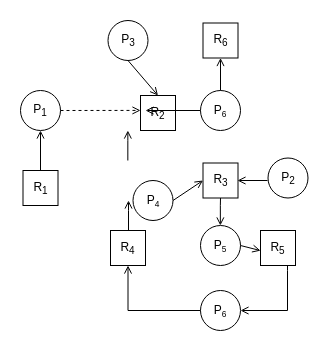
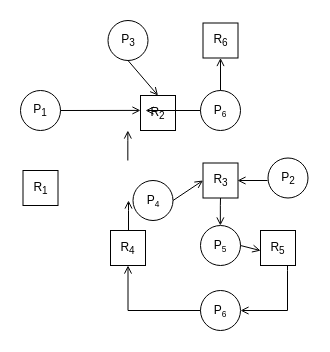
  <mxCell id="0" />
  <mxCell id="1" parent="0" />
  <mxCell id="2" value="" style="group" vertex="1" connectable="0" parent="1"><mxGeometry x="20" width="287.5" height="310" as="geometry" y="20" /></mxCell>
  <mxCell id="3" value="" style="endArrow=open;html=1;rounded=0;endFill=0;exitX=0.5;exitY=0;exitDx=0;exitDy=0;entryX=0.5;entryY=1;entryDx=0;entryDy=0;" edge="1" parent="2"><mxGeometry width="50" height="50" relative="1" as="geometry"><mxPoint x="108" y="210" as="sourcePoint" /><mxPoint x="108" y="180" as="targetPoint" /><Array as="points"><mxPoint x="108" y="190" /></Array></mxGeometry></mxCell>
  <mxCell id="4" value="" style="endArrow=open;html=1;rounded=0;endFill=0;exitX=0.5;exitY=1;exitDx=0;exitDy=0;entryX=0.5;entryY=1;entryDx=0;entryDy=0;bendable=0;" edge="1" parent="2" source="11"><mxGeometry width="50" height="50" relative="1" as="geometry"><mxPoint x="200.03" y="172.5" as="sourcePoint" /><mxPoint x="199.85" y="205" as="targetPoint" /><Array as="points"><mxPoint x="199.85" y="185" /></Array></mxGeometry></mxCell>
  <mxCell id="5" value="" style="group" vertex="1" connectable="0" parent="2"><mxGeometry width="287.5" height="310" as="geometry" /></mxCell>
  <mxCell id="6" value="P&lt;sub&gt;1&lt;/sub&gt;" style="ellipse;whiteSpace=wrap;html=1;aspect=fixed;fillColor=none;" vertex="1" parent="5"><mxGeometry y="70" width="40" height="40" as="geometry" /></mxCell>
  <mxCell id="7" value="R&lt;sub&gt;1&lt;/sub&gt;" style="whiteSpace=wrap;html=1;aspect=fixed;strokeColor=default;fillColor=none;" vertex="1" parent="5"><mxGeometry x="2.5" y="150" width="35" height="35" as="geometry" /></mxCell>
  <mxCell id="8" value="R&lt;sub&gt;2&lt;/sub&gt;" style="whiteSpace=wrap;html=1;aspect=fixed;strokeColor=default;fillColor=none;" vertex="1" parent="5"><mxGeometry x="120" y="75" width="35" height="35" as="geometry" /></mxCell>
- <mxCell id="9" value="" style="endArrow=open;html=1;rounded=0;endFill=0;exitX=1;exitY=0.5;exitDx=0;exitDy=0;entryX=0;entryY=0.426;entryDx=0;entryDy=0;entryPerimeter=0;dashed=1;" edge="1" parent="5" source="6" target="8"><mxGeometry width="50" height="50" relative="1" as="geometry"><mxPoint x="40" y="200" as="sourcePoint" /><mxPoint x="90" y="150" as="targetPoint" /></mxGeometry></mxCell>
+ <mxCell id="9" value="" style="endArrow=open;html=1;rounded=0;endFill=0;exitX=1;exitY=0.5;exitDx=0;exitDy=0;entryX=0;entryY=0.426;entryDx=0;entryDy=0;entryPerimeter=0;" edge="1" parent="5" source="6" target="8"><mxGeometry width="50" height="50" relative="1" as="geometry"><mxPoint x="40" y="200" as="sourcePoint" /><mxPoint x="90" y="150" as="targetPoint" /></mxGeometry></mxCell>
  <mxCell id="10" value="P&lt;sub&gt;2&lt;/sub&gt;" style="ellipse;whiteSpace=wrap;html=1;aspect=fixed;fillColor=none;" vertex="1" parent="5"><mxGeometry x="247.5" y="137.5" width="40" height="40" as="geometry" /></mxCell>
  <mxCell id="11" value="R&lt;sub&gt;3&lt;/sub&gt;" style="whiteSpace=wrap;html=1;aspect=fixed;strokeColor=default;fillColor=none;" vertex="1" parent="5"><mxGeometry x="182.5" y="142.5" width="35" height="35" as="geometry" /></mxCell>
  <mxCell id="12" value="P&lt;sub&gt;3&lt;/sub&gt;" style="ellipse;whiteSpace=wrap;html=1;aspect=fixed;fillColor=none;" vertex="1" parent="5"><mxGeometry x="87.5" width="40" height="40" as="geometry" /></mxCell>
  <mxCell id="13" value="" style="endArrow=open;html=1;rounded=0;endFill=0;exitX=0.5;exitY=1;exitDx=0;exitDy=0;entryX=0.5;entryY=0;entryDx=0;entryDy=0;" edge="1" parent="5" source="12" target="8"><mxGeometry width="50" height="50" relative="1" as="geometry"><mxPoint x="100" y="100" as="sourcePoint" /><mxPoint x="150" y="50" as="targetPoint" /></mxGeometry></mxCell>
  <mxCell id="14" value="P&lt;span style=&quot;font-size: 10px;&quot;&gt;&lt;sub&gt;4&lt;/sub&gt;&lt;/span&gt;" style="ellipse;whiteSpace=wrap;html=1;aspect=fixed;fillColor=none;" vertex="1" parent="5"><mxGeometry x="112.5" y="160" width="40" height="40" as="geometry" /></mxCell>
  <mxCell id="15" value="R&lt;sub&gt;4&lt;/sub&gt;" style="whiteSpace=wrap;html=1;aspect=fixed;strokeColor=default;fillColor=none;" vertex="1" parent="5"><mxGeometry x="90" y="210" width="35" height="35" as="geometry" /></mxCell>
  <mxCell id="16" value="" style="endArrow=open;html=1;rounded=0;endFill=0;exitX=0.5;exitY=0;exitDx=0;exitDy=0;entryX=0.5;entryY=1;entryDx=0;entryDy=0;" edge="1" parent="5"><mxGeometry width="50" height="50" relative="1" as="geometry"><mxPoint x="107.33" y="140" as="sourcePoint" /><mxPoint x="107.33" y="110" as="targetPoint" /><Array as="points"><mxPoint x="107.33" y="120" /></Array></mxGeometry></mxCell>
  <mxCell id="17" value="" style="endArrow=open;html=1;rounded=0;endFill=0;exitX=1;exitY=0.5;exitDx=0;exitDy=0;entryX=0;entryY=0.5;entryDx=0;entryDy=0;" edge="1" parent="5" source="14" target="11"><mxGeometry width="50" height="50" relative="1" as="geometry"><mxPoint x="130" y="160" as="sourcePoint" /><mxPoint x="180" y="160" as="targetPoint" /></mxGeometry></mxCell>
  <mxCell id="18" value="P&lt;span style=&quot;font-size: 10px;&quot;&gt;&lt;sub&gt;5&lt;/sub&gt;&lt;/span&gt;" style="ellipse;whiteSpace=wrap;html=1;aspect=fixed;fillColor=none;" vertex="1" parent="5"><mxGeometry x="180" y="205" width="40" height="40" as="geometry" /></mxCell>
  <mxCell id="19" style="edgeStyle=orthogonalEdgeStyle;rounded=0;orthogonalLoop=1;jettySize=auto;html=1;entryX=1;entryY=0.5;entryDx=0;entryDy=0;exitX=0.5;exitY=1;exitDx=0;exitDy=0;endArrow=open;endFill=0;" edge="1" parent="5" source="20" target="28"><mxGeometry relative="1" as="geometry"><Array as="points"><mxPoint x="267" y="250" /><mxPoint x="267" y="250" /><mxPoint x="267" y="290" /></Array></mxGeometry></mxCell>
  <mxCell id="20" value="R&lt;sub&gt;5&lt;/sub&gt;" style="whiteSpace=wrap;html=1;aspect=fixed;strokeColor=default;fillColor=none;" vertex="1" parent="5"><mxGeometry x="240" y="210" width="35" height="35" as="geometry" /></mxCell>
  <mxCell id="21" value="" style="endArrow=open;html=1;rounded=0;endFill=0;exitX=1;exitY=0.5;exitDx=0;exitDy=0;entryX=0.002;entryY=0.575;entryDx=0;entryDy=0;entryPerimeter=0;" edge="1" parent="5" source="18" target="20"><mxGeometry width="50" height="50" relative="1" as="geometry"><mxPoint x="210" y="224.89" as="sourcePoint" /><mxPoint x="265" y="224.89" as="targetPoint" /></mxGeometry></mxCell>
  <mxCell id="22" value="" style="endArrow=open;html=1;rounded=0;endFill=0;exitX=1;exitY=0.5;exitDx=0;exitDy=0;entryX=0.002;entryY=0.575;entryDx=0;entryDy=0;entryPerimeter=0;" edge="1" parent="5"><mxGeometry width="50" height="50" relative="1" as="geometry"><mxPoint x="247" y="160" as="sourcePoint" /><mxPoint x="217" y="160" as="targetPoint" /></mxGeometry></mxCell>
  <mxCell id="23" value="P&lt;span style=&quot;font-size: 10px;&quot;&gt;&lt;sub&gt;6&lt;/sub&gt;&lt;/span&gt;" style="ellipse;whiteSpace=wrap;html=1;aspect=fixed;fillColor=none;" vertex="1" parent="5"><mxGeometry x="180" y="70" width="40" height="40" as="geometry" /></mxCell>
  <mxCell id="24" value="" style="endArrow=open;html=1;rounded=0;endFill=0;exitX=1;exitY=0.5;exitDx=0;exitDy=0;entryX=0;entryY=0.5;entryDx=0;entryDy=0;" edge="1" parent="5"><mxGeometry width="50" height="50" relative="1" as="geometry"><mxPoint x="180" y="90" as="sourcePoint" /><mxPoint x="125" y="90" as="targetPoint" /></mxGeometry></mxCell>
  <mxCell id="25" value="R&lt;sub&gt;6&lt;/sub&gt;" style="whiteSpace=wrap;html=1;aspect=fixed;strokeColor=default;fillColor=none;" vertex="1" parent="5"><mxGeometry x="182.5" y="2.5" width="35" height="35" as="geometry" /></mxCell>
  <mxCell id="26" value="" style="endArrow=open;html=1;rounded=0;endFill=0;entryX=0.5;entryY=1;entryDx=0;entryDy=0;" edge="1" parent="5" target="25"><mxGeometry width="50" height="50" relative="1" as="geometry"><mxPoint x="200" y="70" as="sourcePoint" /><mxPoint x="200" y="40" as="targetPoint" /></mxGeometry></mxCell>
  <mxCell id="27" style="edgeStyle=orthogonalEdgeStyle;rounded=0;orthogonalLoop=1;jettySize=auto;html=1;entryX=0.5;entryY=1;entryDx=0;entryDy=0;endArrow=open;endFill=0;" edge="1" parent="5" source="28" target="15"><mxGeometry relative="1" as="geometry" /></mxCell>
  <mxCell id="28" value="P&lt;span style=&quot;font-size: 10px;&quot;&gt;&lt;sub&gt;6&lt;/sub&gt;&lt;/span&gt;" style="ellipse;whiteSpace=wrap;html=1;aspect=fixed;fillColor=none;" vertex="1" parent="5"><mxGeometry x="180" y="270" width="40" height="40" as="geometry" /></mxCell>
- <mxCell id="29" style="edgeStyle=orthogonalEdgeStyle;rounded=0;orthogonalLoop=1;jettySize=auto;html=1;entryX=0.5;entryY=1;entryDx=0;entryDy=0;endArrow=open;endFill=0;" edge="1" parent="5" source="7" target="6"><mxGeometry relative="1" as="geometry" /></mxCell>
